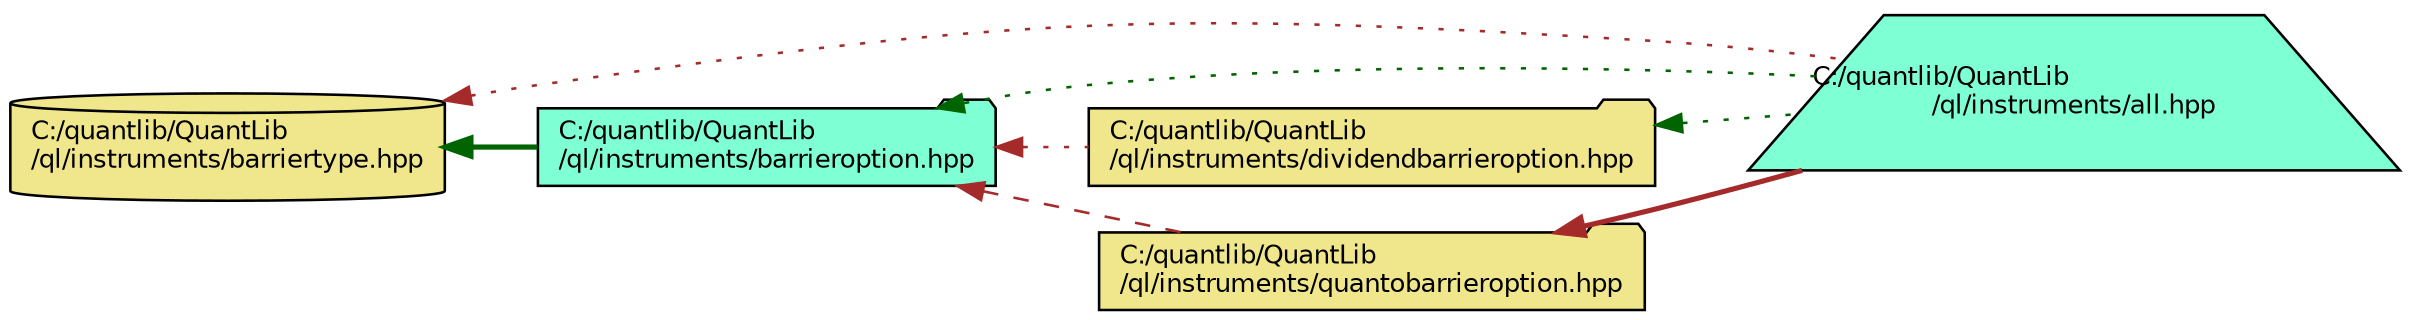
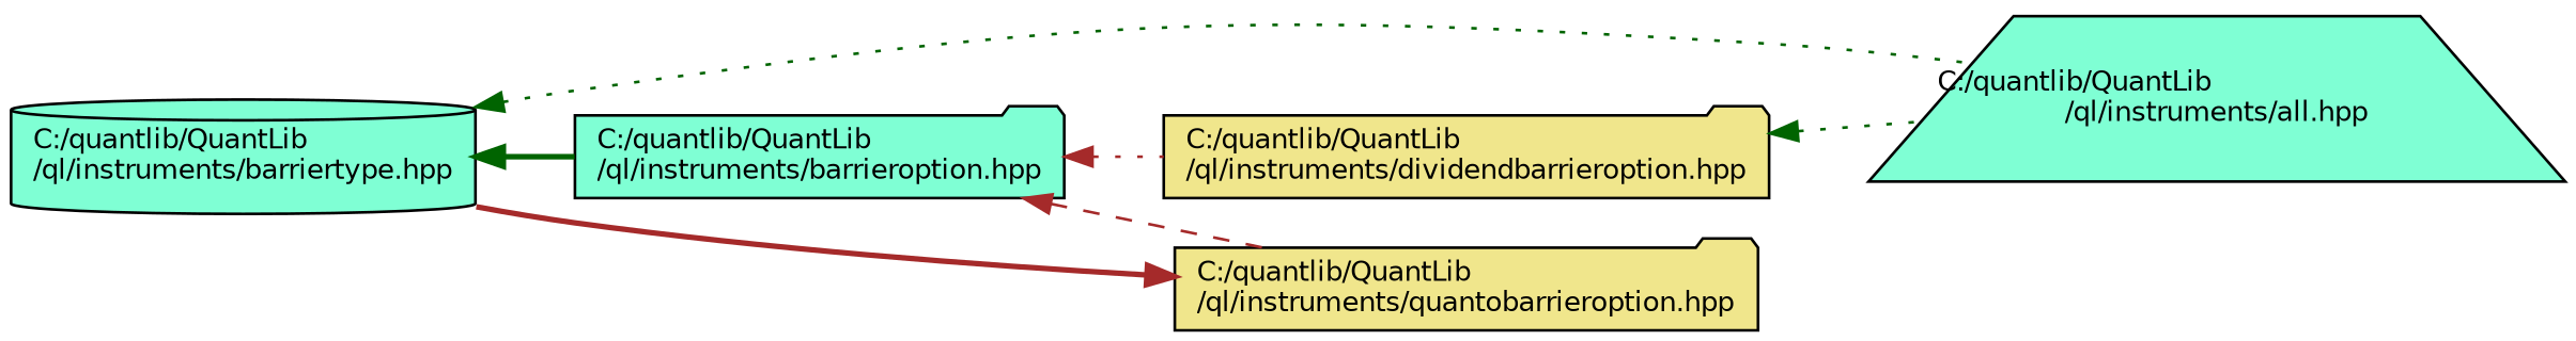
  digraph {
    rankdir=LR
    node [color=black fillcolor=khaki fontname=Helvetica fontsize=10 shape=folder style=filled]
    edge [color=brown dir=back fontname=Helvetica fontsize=10 labelfontname=Helvetica labelfontsize=10 style=dotted]
-   n1 [fontcolor=black height=0.2 label="C:/quantlib/QuantLib\l/ql/instruments/barriertype.hpp" shape=cylinder width=0.4]
+   n1 [fillcolor=aquamarine fontcolor=black height=0.2 label="C:/quantlib/QuantLib\l/ql/instruments/barriertype.hpp" shape=cylinder width=0.4]
    n2 [fillcolor=aquamarine height=0.2 label="C:/quantlib/QuantLib\l/ql/instruments/all.hpp" shape=trapezium width=0.4]
    n3 [fillcolor=aquamarine height=0.2 label="C:/quantlib/QuantLib\l/ql/instruments/barrieroption.hpp" width=0.4]
    n4 [height=0.2 label="C:/quantlib/QuantLib\l/ql/instruments/dividendbarrieroption.hpp" width=0.4]
    n5 [height=0.2 label="C:/quantlib/QuantLib\l/ql/instruments/quantobarrieroption.hpp" width=0.4]
-   n1 -> n2
+   n1 -> n2 [color=darkgreen]
    n1 -> n3 [color=darkgreen style=bold]
-   n3 -> n2 [color=darkgreen]
    n3 -> n4
    n3 -> n5 [style=dashed]
    n4 -> n2 [color=darkgreen]
-   n5 -> n2 [style=bold]
+   n5 -> n1 [style=bold]
  }
